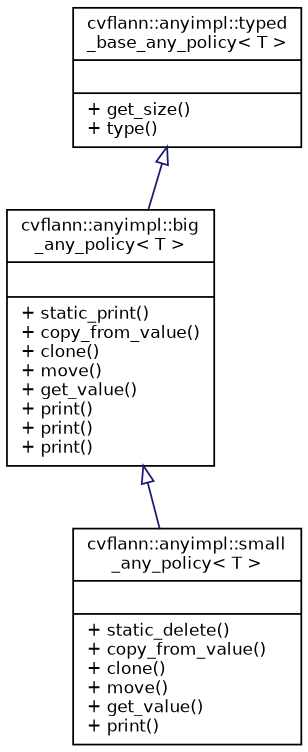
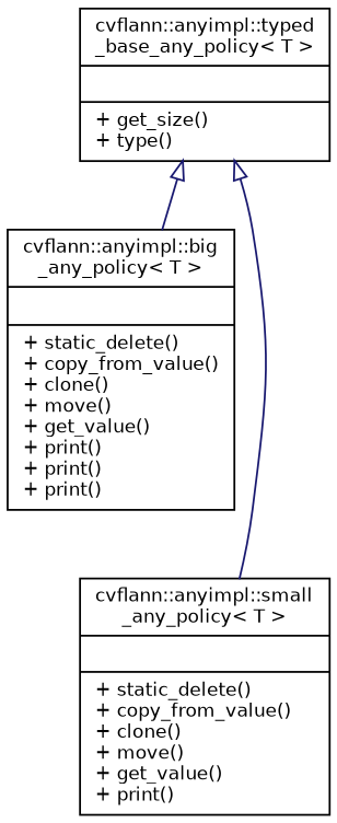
  digraph {
    node [color=black fillcolor=white fontname=Helvetica fontsize=10 shape=record style=filled]
    edge [arrowtail=onormal color=midnightblue dir=back fontname=Helvetica fontsize=10 labelfontname=Helvetica labelfontsize=10 style=solid]
    n1 [height=0.2 label="{cvflann::anyimpl::typed\l_base_any_policy\< T \>\n||+ get_size()\l+ type()\l}" width=0.4]
-   n2 [height=0.2 label="{cvflann::anyimpl::big\l_any_policy\< T \>\n||+ static_print()\l+ copy_from_value()\l+ clone()\l+ move()\l+ get_value()\l+ print()\l+ print()\l+ print()\l}" width=0.4]
+   n2 [height=0.2 label="{cvflann::anyimpl::big\l_any_policy\< T \>\n||+ static_delete()\l+ copy_from_value()\l+ clone()\l+ move()\l+ get_value()\l+ print()\l+ print()\l+ print()\l}" width=0.4]
    n3 [height=0.2 label="{cvflann::anyimpl::small\l_any_policy\< T \>\n||+ static_delete()\l+ copy_from_value()\l+ clone()\l+ move()\l+ get_value()\l+ print()\l}" width=0.4]
    n1 -> n2
-   n2 -> n3
+   n1 -> n3
  }
